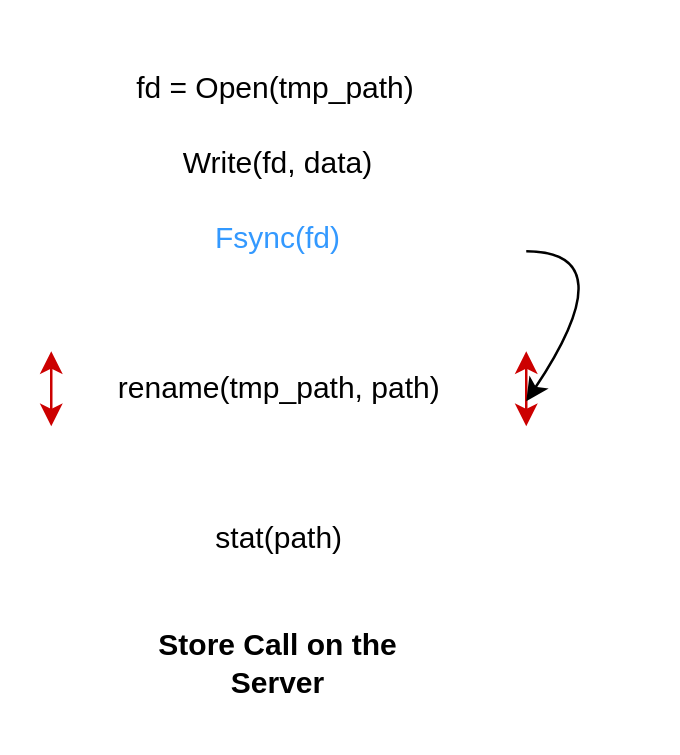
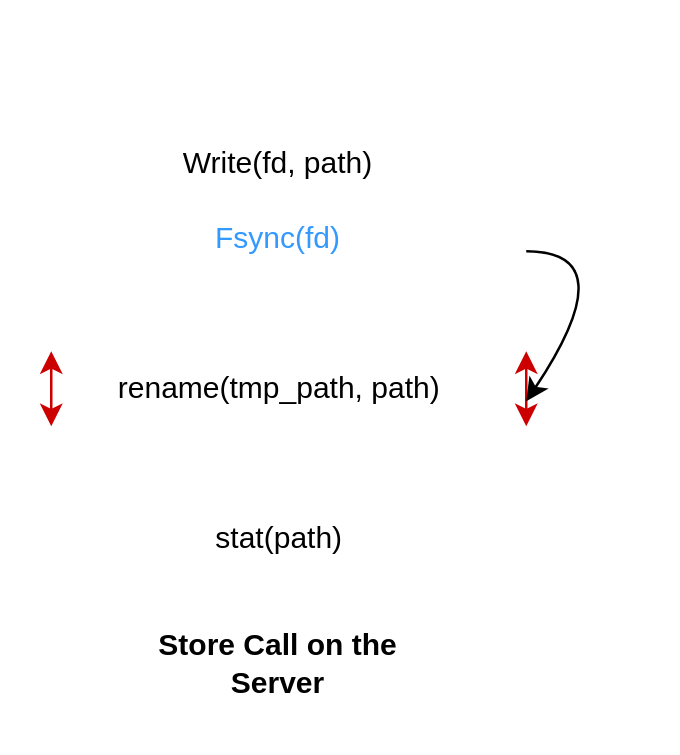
  <mxCell id="0" />
  <mxCell id="1" parent="0" />
- <mxCell id="2" value="fd = Open(tmp_path)" style="text;html=1;strokeColor=none;fillColor=none;align=center;verticalAlign=middle;whiteSpace=wrap;rounded=0;" vertex="1" parent="1"><mxGeometry x="50" y="20" width="120" height="30" as="geometry" /></mxCell>
- <mxCell id="3" value="Write(fd, data)" style="text;html=1;strokeColor=none;fillColor=none;align=center;verticalAlign=middle;whiteSpace=wrap;rounded=0;" vertex="1" parent="1"><mxGeometry x="51" y="50" width="120" height="30" as="geometry" /></mxCell>
+ <mxCell id="3" value="Write(fd, path)" style="text;html=1;strokeColor=none;fillColor=none;align=center;verticalAlign=middle;whiteSpace=wrap;rounded=0;" vertex="1" parent="1"><mxGeometry x="51" y="50" width="120" height="30" as="geometry" /></mxCell>
  <mxCell id="4" value="Fsync(fd)&lt;span style=&quot;font-family: monospace; font-size: 0px;&quot;&gt;%3CmxGraphModel%3E%3Croot%3E%3CmxCell%20id%3D%220%22%2F%3E%3CmxCell%20id%3D%221%22%20parent%3D%220%22%2F%3E%3CmxCell%20id%3D%222%22%20value%3D%22Open(tmp_path)%22%20style%3D%22text%3Bhtml%3D1%3BstrokeColor%3Dnone%3BfillColor%3Dnone%3Balign%3Dcenter%3BverticalAlign%3Dmiddle%3BwhiteSpace%3Dwrap%3Brounded%3D0%3B%22%20vertex%3D%221%22%20parent%3D%221%22%3E%3CmxGeometry%20x%3D%22100%22%20y%3D%22300%22%20width%3D%22120%22%20height%3D%2230%22%20as%3D%22geometry%22%2F%3E%3C%2FmxCell%3E%3C%2Froot%3E%3C%2FmxGraphModel%3E&lt;/span&gt;&lt;span style=&quot;font-family: monospace; font-size: 0px;&quot;&gt;%3CmxGraphModel%3E%3Croot%3E%3CmxCell%20id%3D%220%22%2F%3E%3CmxCell%20id%3D%221%22%20parent%3D%220%22%2F%3E%3CmxCell%20id%3D%222%22%20value%3D%22Open(tmp_path)%22%20style%3D%22text%3Bhtml%3D1%3BstrokeColor%3Dnone%3BfillColor%3Dnone%3Balign%3Dcenter%3BverticalAlign%3Dmiddle%3BwhiteSpace%3Dwrap%3Brounded%3D0%3B%22%20vertex%3D%221%22%20parent%3D%221%22%3E%3CmxGeometry%20x%3D%22100%22%20y%3D%22300%22%20width%3D%22120%22%20height%3D%2230%22%20as%3D%22geometry%22%2F%3E%3C%2FmxCell%3E%3C%2Froot%3E%3C%2FmxGraphModel%3E&lt;/span&gt;" style="text;html=1;strokeColor=none;fillColor=none;align=center;verticalAlign=middle;whiteSpace=wrap;rounded=0;fontColor=#3399FF;" vertex="1" parent="1"><mxGeometry x="51" y="80" width="120" height="30" as="geometry" /></mxCell>
  <mxCell id="5" value="rename(tmp_path, path)" style="text;html=1;strokeColor=none;fillColor=none;align=center;verticalAlign=middle;whiteSpace=wrap;rounded=0;" vertex="1" parent="1"><mxGeometry x="41.5" y="140" width="139" height="30" as="geometry" /></mxCell>
  <mxCell id="6" value="stat(path)" style="text;html=1;strokeColor=none;fillColor=none;align=center;verticalAlign=middle;whiteSpace=wrap;rounded=0;" vertex="1" parent="1"><mxGeometry x="41.5" y="200" width="139" height="30" as="geometry" /></mxCell>
  <mxCell id="7" value="" style="endArrow=classic;startArrow=classic;html=1;rounded=0;strokeColor=#CC0000;" edge="1" parent="1"><mxGeometry width="50" height="50" relative="1" as="geometry"><mxPoint x="210" y="170" as="sourcePoint" /><mxPoint x="210" y="140" as="targetPoint" /></mxGeometry></mxCell>
  <mxCell id="8" value="" style="endArrow=classic;startArrow=classic;html=1;rounded=0;strokeColor=#CC0000;" edge="1" parent="1"><mxGeometry width="50" height="50" relative="1" as="geometry"><mxPoint x="20" y="170" as="sourcePoint" /><mxPoint x="20" y="140" as="targetPoint" /></mxGeometry></mxCell>
  <mxCell id="9" value="" style="curved=1;endArrow=classic;html=1;rounded=0;strokeColor=#000000;" edge="1" parent="1"><mxGeometry width="50" height="50" relative="1" as="geometry"><mxPoint x="210" y="100" as="sourcePoint" /><mxPoint x="210" y="160" as="targetPoint" /><Array as="points"><mxPoint x="250" y="100" /></Array></mxGeometry></mxCell>
  <mxCell id="10" value="&lt;b&gt;Store Call on the Server&lt;/b&gt;" style="text;html=1;strokeColor=none;fillColor=none;align=center;verticalAlign=middle;whiteSpace=wrap;rounded=0;fontColor=#000000;" vertex="1" parent="1"><mxGeometry x="46" y="250" width="130" height="30" as="geometry" /></mxCell>
